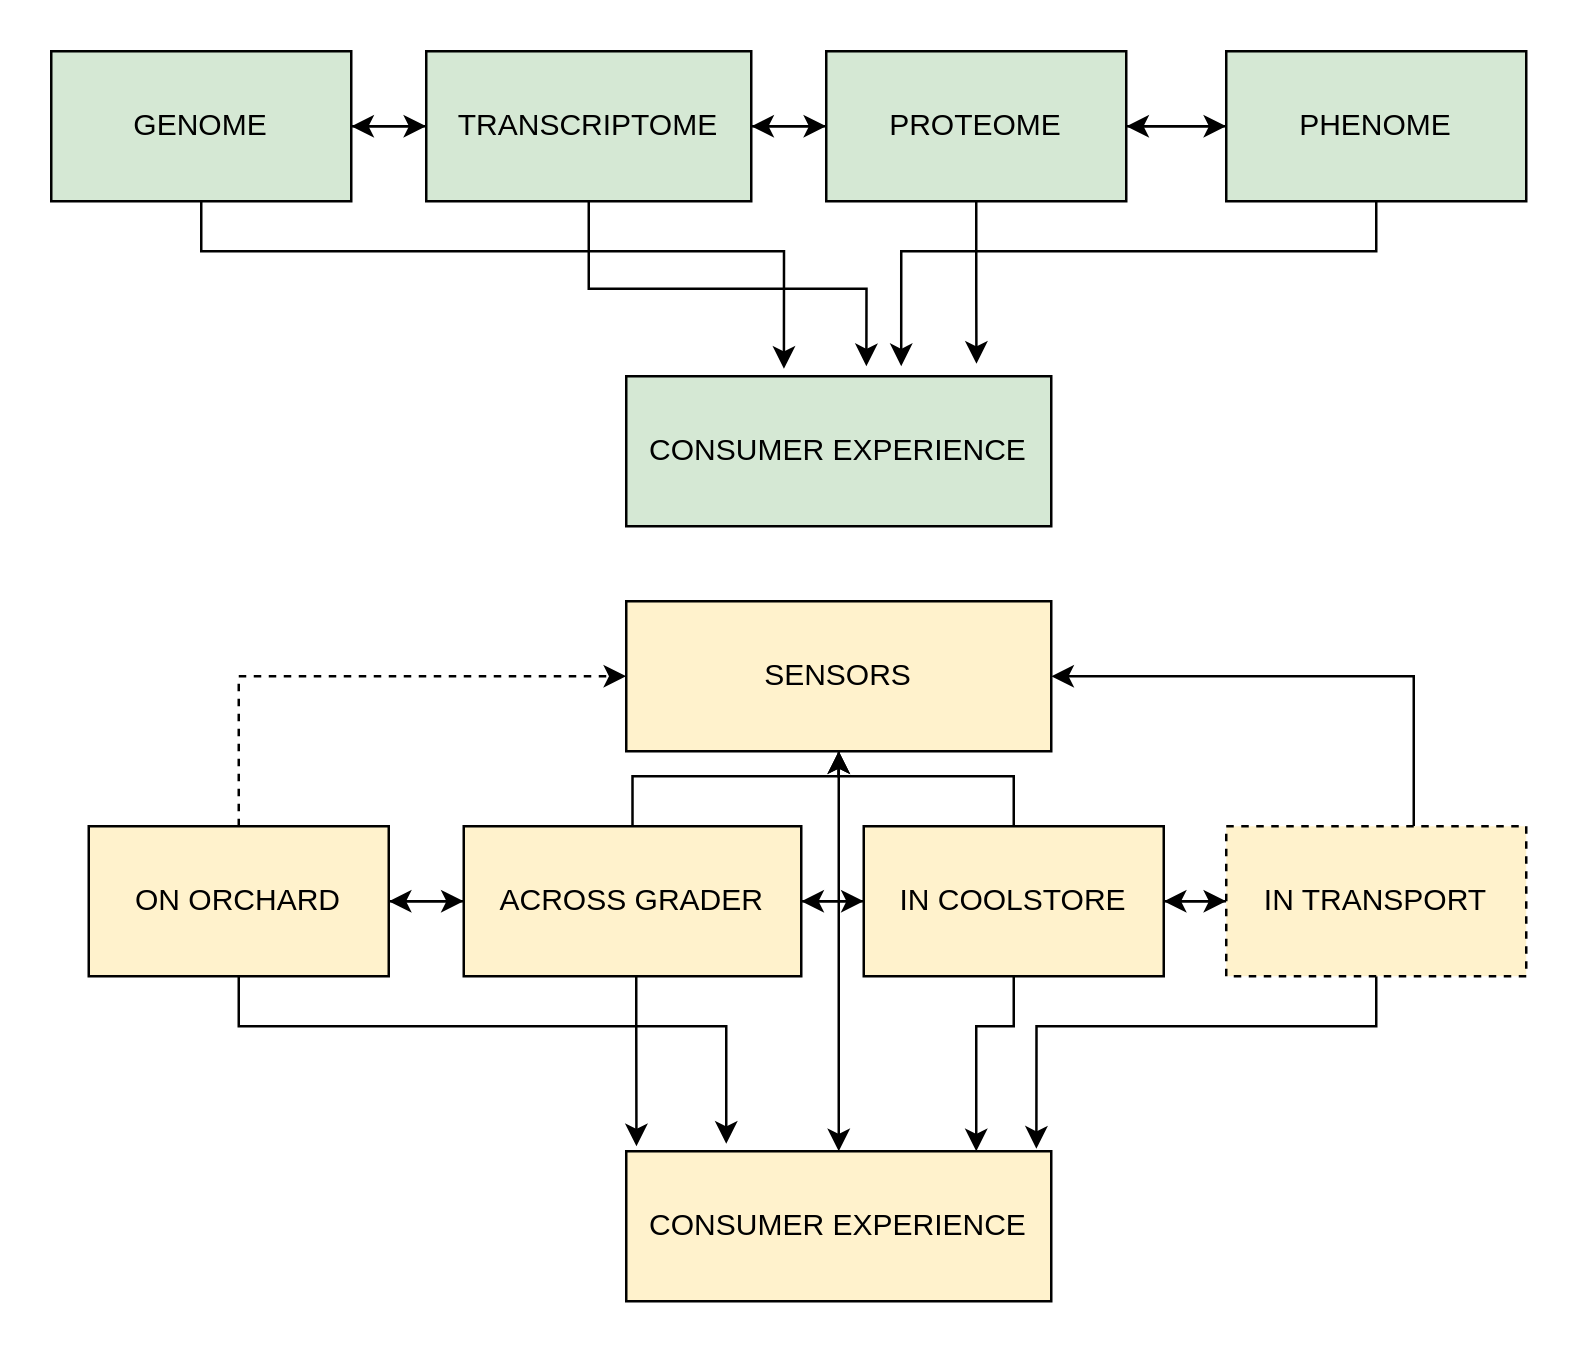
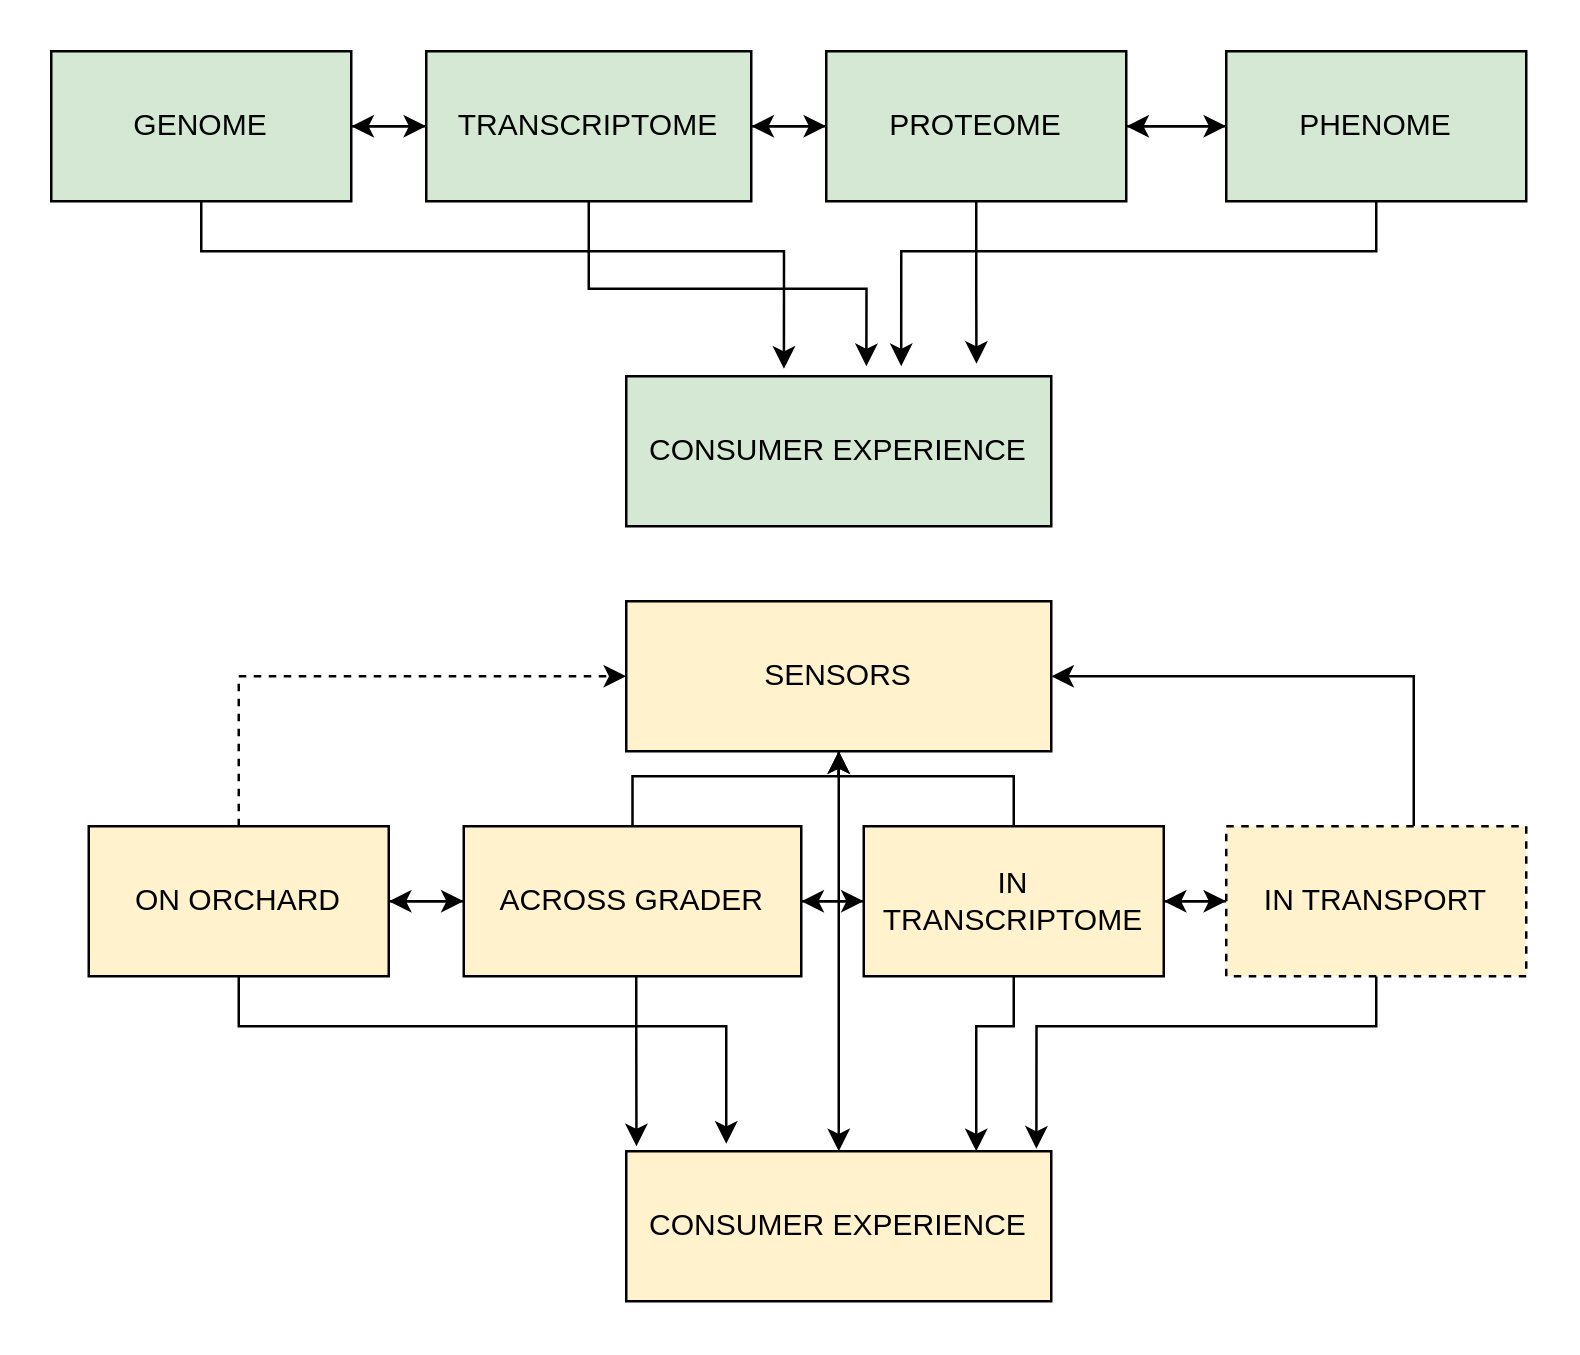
  <mxCell id="0" />
  <mxCell id="1" parent="0" />
  <mxCell id="2" style="edgeStyle=orthogonalEdgeStyle;rounded=0;orthogonalLoop=1;jettySize=auto;html=1;fillColor=#d5e8d4;strokeColor=#000000;" parent="1" source="4" target="8" edge="1"><mxGeometry relative="1" as="geometry" /></mxCell>
  <mxCell id="3" style="edgeStyle=orthogonalEdgeStyle;rounded=0;orthogonalLoop=1;jettySize=auto;html=1;entryX=0.371;entryY=-0.05;entryDx=0;entryDy=0;entryPerimeter=0;fillColor=#d5e8d4;strokeColor=#000000;" parent="1" source="4" target="16" edge="1"><mxGeometry relative="1" as="geometry"><mxPoint x="310" y="100" as="targetPoint" /><Array as="points"><mxPoint x="80" y="100" /><mxPoint x="313" y="100" /></Array></mxGeometry></mxCell>
  <mxCell id="4" value="GENOME" style="rounded=0;whiteSpace=wrap;html=1;fillColor=#d5e8d4;strokeColor=#000000;" parent="1" vertex="1"><mxGeometry x="20" y="20" width="120" height="60" as="geometry" /></mxCell>
  <mxCell id="5" value="" style="edgeStyle=orthogonalEdgeStyle;rounded=0;orthogonalLoop=1;jettySize=auto;html=1;fillColor=#d5e8d4;strokeColor=#000000;" parent="1" source="8" target="4" edge="1"><mxGeometry relative="1" as="geometry" /></mxCell>
  <mxCell id="6" style="edgeStyle=orthogonalEdgeStyle;rounded=0;orthogonalLoop=1;jettySize=auto;html=1;entryX=0.565;entryY=-0.067;entryDx=0;entryDy=0;entryPerimeter=0;fillColor=#d5e8d4;strokeColor=#000000;" parent="1" source="8" target="16" edge="1"><mxGeometry relative="1" as="geometry" /></mxCell>
  <mxCell id="7" value="" style="edgeStyle=orthogonalEdgeStyle;rounded=0;orthogonalLoop=1;jettySize=auto;html=1;fillColor=#d5e8d4;strokeColor=#000000;" parent="1" source="8" target="12" edge="1"><mxGeometry relative="1" as="geometry" /></mxCell>
  <mxCell id="8" value="TRANSCRIPTOME" style="rounded=0;whiteSpace=wrap;html=1;fillColor=#d5e8d4;strokeColor=#000000;" parent="1" vertex="1"><mxGeometry x="170" y="20" width="130" height="60" as="geometry" /></mxCell>
  <mxCell id="9" style="edgeStyle=orthogonalEdgeStyle;rounded=0;orthogonalLoop=1;jettySize=auto;html=1;entryX=0.824;entryY=-0.083;entryDx=0;entryDy=0;entryPerimeter=0;fillColor=#d5e8d4;strokeColor=#000000;" parent="1" source="12" target="16" edge="1"><mxGeometry relative="1" as="geometry" /></mxCell>
  <mxCell id="10" value="" style="edgeStyle=orthogonalEdgeStyle;rounded=0;orthogonalLoop=1;jettySize=auto;html=1;fillColor=#d5e8d4;strokeColor=#000000;" parent="1" source="12" target="15" edge="1"><mxGeometry relative="1" as="geometry"><Array as="points"><mxPoint x="460" y="50" /><mxPoint x="460" y="50" /></Array></mxGeometry></mxCell>
  <mxCell id="11" style="edgeStyle=orthogonalEdgeStyle;rounded=0;orthogonalLoop=1;jettySize=auto;html=1;exitX=0;exitY=0.5;exitDx=0;exitDy=0;entryX=1;entryY=0.5;entryDx=0;entryDy=0;fillColor=#d5e8d4;strokeColor=#000000;" parent="1" source="12" target="8" edge="1"><mxGeometry relative="1" as="geometry" /></mxCell>
  <mxCell id="12" value="PROTEOME" style="rounded=0;whiteSpace=wrap;html=1;fillColor=#d5e8d4;strokeColor=#000000;" parent="1" vertex="1"><mxGeometry x="330" y="20" width="120" height="60" as="geometry" /></mxCell>
  <mxCell id="13" style="edgeStyle=orthogonalEdgeStyle;rounded=0;orthogonalLoop=1;jettySize=auto;html=1;entryX=0.647;entryY=-0.067;entryDx=0;entryDy=0;entryPerimeter=0;fillColor=#d5e8d4;strokeColor=#000000;" parent="1" source="15" target="16" edge="1"><mxGeometry relative="1" as="geometry"><Array as="points"><mxPoint x="550" y="100" /><mxPoint x="360" y="100" /></Array></mxGeometry></mxCell>
  <mxCell id="14" style="edgeStyle=orthogonalEdgeStyle;rounded=0;orthogonalLoop=1;jettySize=auto;html=1;entryX=1;entryY=0.5;entryDx=0;entryDy=0;fillColor=#d5e8d4;strokeColor=#000000;" parent="1" source="15" target="12" edge="1"><mxGeometry relative="1" as="geometry" /></mxCell>
  <mxCell id="15" value="PHENOME" style="rounded=0;whiteSpace=wrap;html=1;fillColor=#d5e8d4;strokeColor=#000000;" parent="1" vertex="1"><mxGeometry x="490" y="20" width="120" height="60" as="geometry" /></mxCell>
  <mxCell id="16" value="CONSUMER EXPERIENCE" style="rounded=1;whiteSpace=wrap;html=1;arcSize=0;fillColor=#d5e8d4;strokeColor=#000000;" parent="1" vertex="1"><mxGeometry x="250" y="150" width="170" height="60" as="geometry" /></mxCell>
  <mxCell id="17" style="edgeStyle=orthogonalEdgeStyle;rounded=0;orthogonalLoop=1;jettySize=auto;html=1;fillColor=#fff2cc;strokeColor=#000000;" parent="1" source="20" target="25" edge="1"><mxGeometry relative="1" as="geometry" /></mxCell>
  <mxCell id="18" style="edgeStyle=orthogonalEdgeStyle;rounded=0;orthogonalLoop=1;jettySize=auto;html=1;fillColor=#fff2cc;strokeColor=#000000;" parent="1" source="20" edge="1"><mxGeometry relative="1" as="geometry"><mxPoint x="290" y="457" as="targetPoint" /><Array as="points"><mxPoint x="95" y="410" /><mxPoint x="290" y="410" /><mxPoint x="290" y="457" /></Array></mxGeometry></mxCell>
  <mxCell id="19" style="edgeStyle=orthogonalEdgeStyle;rounded=0;orthogonalLoop=1;jettySize=auto;html=1;entryX=0;entryY=0.5;entryDx=0;entryDy=0;strokeColor=#000000;dashed=1;" parent="1" source="20" target="37" edge="1"><mxGeometry relative="1" as="geometry"><Array as="points"><mxPoint x="95" y="270" /></Array></mxGeometry></mxCell>
  <mxCell id="20" value="ON ORCHARD" style="rounded=0;whiteSpace=wrap;html=1;fillColor=#fff2cc;strokeColor=#000000;" parent="1" vertex="1"><mxGeometry x="35" y="330" width="120" height="60" as="geometry" /></mxCell>
  <mxCell id="21" value="" style="edgeStyle=orthogonalEdgeStyle;rounded=0;orthogonalLoop=1;jettySize=auto;html=1;fillColor=#fff2cc;strokeColor=#000000;" parent="1" source="25" target="20" edge="1"><mxGeometry relative="1" as="geometry" /></mxCell>
  <mxCell id="22" value="" style="edgeStyle=orthogonalEdgeStyle;rounded=0;orthogonalLoop=1;jettySize=auto;html=1;fillColor=#fff2cc;strokeColor=#000000;" parent="1" source="25" target="30" edge="1"><mxGeometry relative="1" as="geometry" /></mxCell>
  <mxCell id="23" style="edgeStyle=orthogonalEdgeStyle;rounded=0;orthogonalLoop=1;jettySize=auto;html=1;entryX=0.024;entryY=-0.033;entryDx=0;entryDy=0;entryPerimeter=0;" edge="1" parent="1" source="25" target="35"><mxGeometry relative="1" as="geometry"><Array as="points"><mxPoint x="254" y="410" /><mxPoint x="254" y="410" /></Array></mxGeometry></mxCell>
  <mxCell id="24" style="edgeStyle=orthogonalEdgeStyle;rounded=0;orthogonalLoop=1;jettySize=auto;html=1;exitX=0.5;exitY=0;exitDx=0;exitDy=0;entryX=0.5;entryY=1;entryDx=0;entryDy=0;" edge="1" parent="1" source="25" target="37"><mxGeometry relative="1" as="geometry" /></mxCell>
  <mxCell id="25" value="ACROSS GRADER" style="rounded=0;whiteSpace=wrap;html=1;fillColor=#fff2cc;strokeColor=#000000;" parent="1" vertex="1"><mxGeometry x="185" y="330" width="135" height="60" as="geometry" /></mxCell>
  <mxCell id="26" value="" style="edgeStyle=orthogonalEdgeStyle;rounded=0;orthogonalLoop=1;jettySize=auto;html=1;fillColor=#fff2cc;strokeColor=#000000;" parent="1" source="30" target="34" edge="1"><mxGeometry relative="1" as="geometry"><Array as="points"><mxPoint x="475" y="360" /><mxPoint x="475" y="360" /></Array></mxGeometry></mxCell>
  <mxCell id="27" style="edgeStyle=orthogonalEdgeStyle;rounded=0;orthogonalLoop=1;jettySize=auto;html=1;exitX=0;exitY=0.5;exitDx=0;exitDy=0;entryX=1;entryY=0.5;entryDx=0;entryDy=0;fillColor=#fff2cc;strokeColor=#000000;" parent="1" source="30" target="25" edge="1"><mxGeometry relative="1" as="geometry" /></mxCell>
  <mxCell id="28" style="edgeStyle=orthogonalEdgeStyle;rounded=0;orthogonalLoop=1;jettySize=auto;html=1;exitX=0.5;exitY=1;exitDx=0;exitDy=0;" edge="1" parent="1" source="30" target="35"><mxGeometry relative="1" as="geometry"><Array as="points"><mxPoint x="405" y="410" /><mxPoint x="390" y="410" /></Array></mxGeometry></mxCell>
  <mxCell id="29" style="edgeStyle=orthogonalEdgeStyle;rounded=0;orthogonalLoop=1;jettySize=auto;html=1;exitX=0.5;exitY=0;exitDx=0;exitDy=0;" edge="1" parent="1" source="30" target="37"><mxGeometry relative="1" as="geometry" /></mxCell>
- <mxCell id="30" value="IN COOLSTORE" style="rounded=0;whiteSpace=wrap;html=1;fillColor=#fff2cc;strokeColor=#000000;" parent="1" vertex="1"><mxGeometry x="345" y="330" width="120" height="60" as="geometry" /></mxCell>
+ <mxCell id="30" value="IN TRANSCRIPTOME" style="rounded=0;whiteSpace=wrap;html=1;fillColor=#fff2cc;strokeColor=#000000;" parent="1" vertex="1"><mxGeometry x="345" y="330" width="120" height="60" as="geometry" /></mxCell>
  <mxCell id="31" style="edgeStyle=orthogonalEdgeStyle;rounded=0;orthogonalLoop=1;jettySize=auto;html=1;entryX=1;entryY=0.5;entryDx=0;entryDy=0;fillColor=#fff2cc;strokeColor=#000000;" parent="1" source="34" target="30" edge="1"><mxGeometry relative="1" as="geometry" /></mxCell>
  <mxCell id="32" value="" style="edgeStyle=orthogonalEdgeStyle;rounded=0;orthogonalLoop=1;jettySize=auto;html=1;entryX=1;entryY=0.5;entryDx=0;entryDy=0;strokeColor=#000000;" parent="1" source="34" target="37" edge="1"><mxGeometry relative="1" as="geometry"><mxPoint x="565" y="250" as="targetPoint" /><Array as="points"><mxPoint x="565" y="270" /></Array></mxGeometry></mxCell>
  <mxCell id="33" style="edgeStyle=orthogonalEdgeStyle;rounded=0;orthogonalLoop=1;jettySize=auto;html=1;entryX=0.965;entryY=-0.017;entryDx=0;entryDy=0;entryPerimeter=0;" edge="1" parent="1" source="34" target="35"><mxGeometry relative="1" as="geometry"><Array as="points"><mxPoint x="550" y="410" /><mxPoint x="414" y="410" /></Array></mxGeometry></mxCell>
  <mxCell id="34" value="IN TRANSPORT" style="rounded=0;whiteSpace=wrap;html=1;fillColor=#fff2cc;strokeColor=#000000;dashed=1;" parent="1" vertex="1"><mxGeometry x="490" y="330" width="120" height="60" as="geometry" /></mxCell>
  <mxCell id="35" value="CONSUMER EXPERIENCE" style="rounded=1;whiteSpace=wrap;html=1;arcSize=0;fillColor=#fff2cc;strokeColor=#000000;" parent="1" vertex="1"><mxGeometry x="250" y="460" width="170" height="60" as="geometry" /></mxCell>
  <mxCell id="36" style="edgeStyle=orthogonalEdgeStyle;rounded=0;orthogonalLoop=1;jettySize=auto;html=1;entryX=0.5;entryY=0;entryDx=0;entryDy=0;" edge="1" parent="1" source="37" target="35"><mxGeometry relative="1" as="geometry" /></mxCell>
  <mxCell id="37" value="SENSORS" style="rounded=0;whiteSpace=wrap;html=1;fillColor=#fff2cc;strokeColor=#000000;" parent="1" vertex="1"><mxGeometry x="250" y="240" width="170" height="60" as="geometry" /></mxCell>
